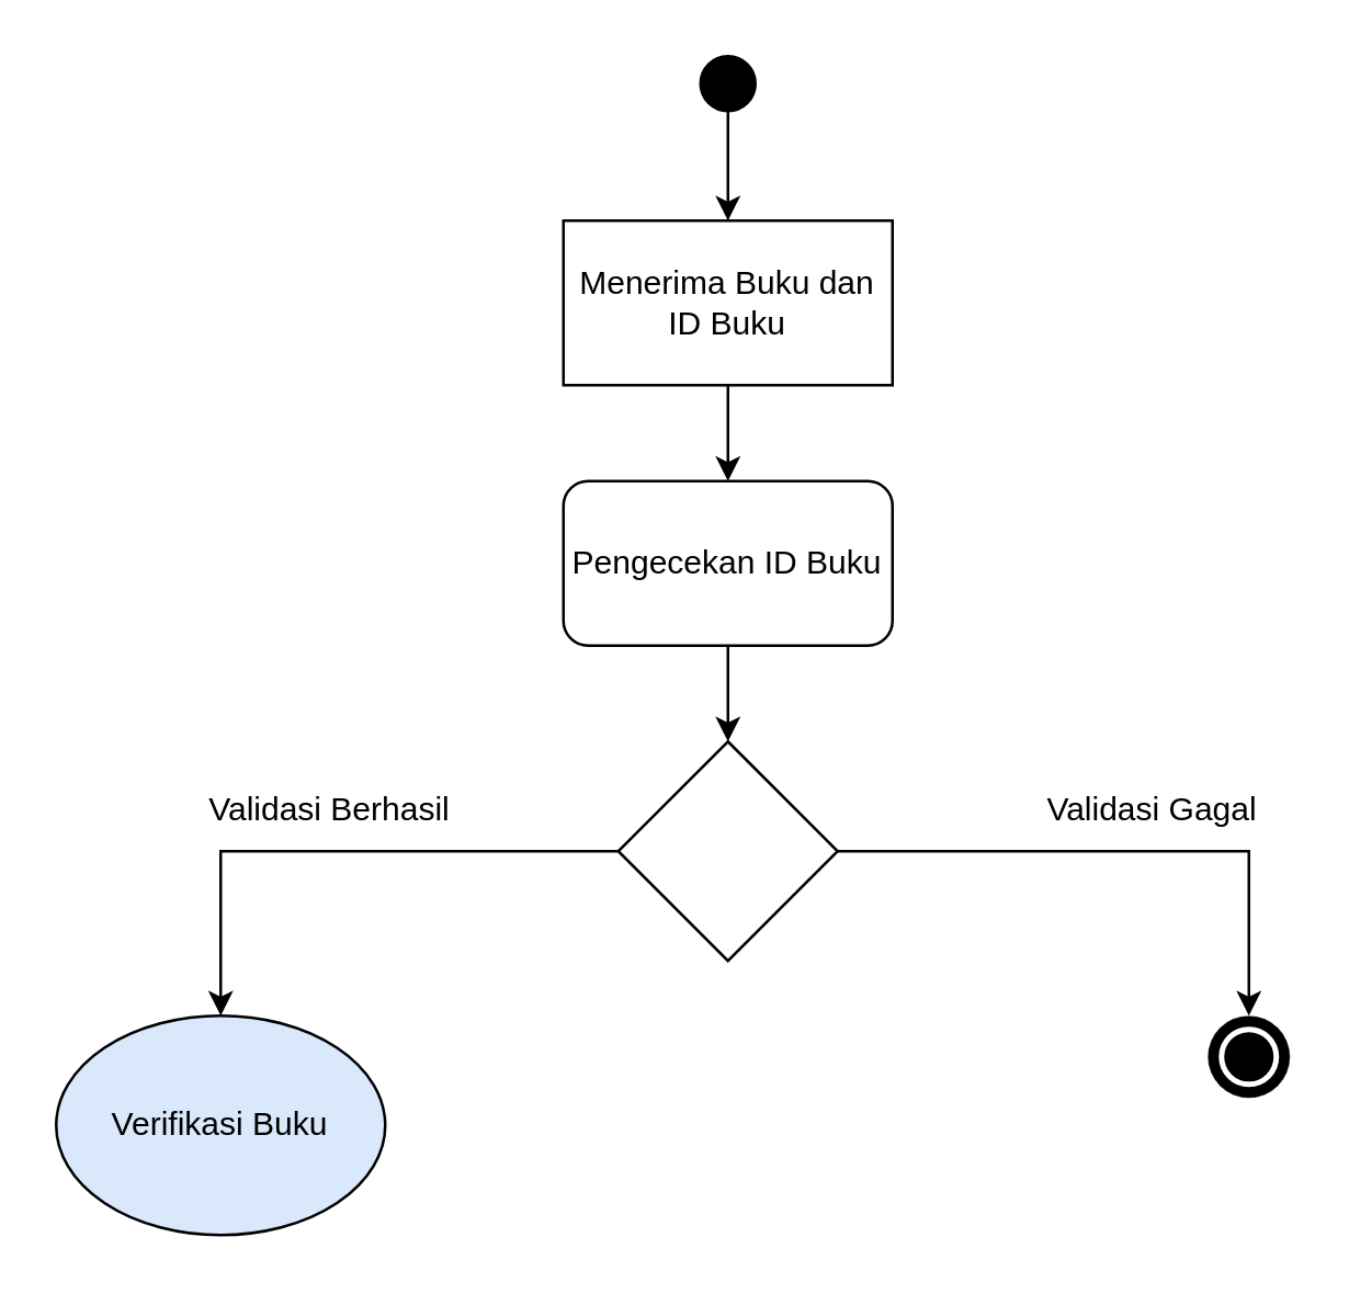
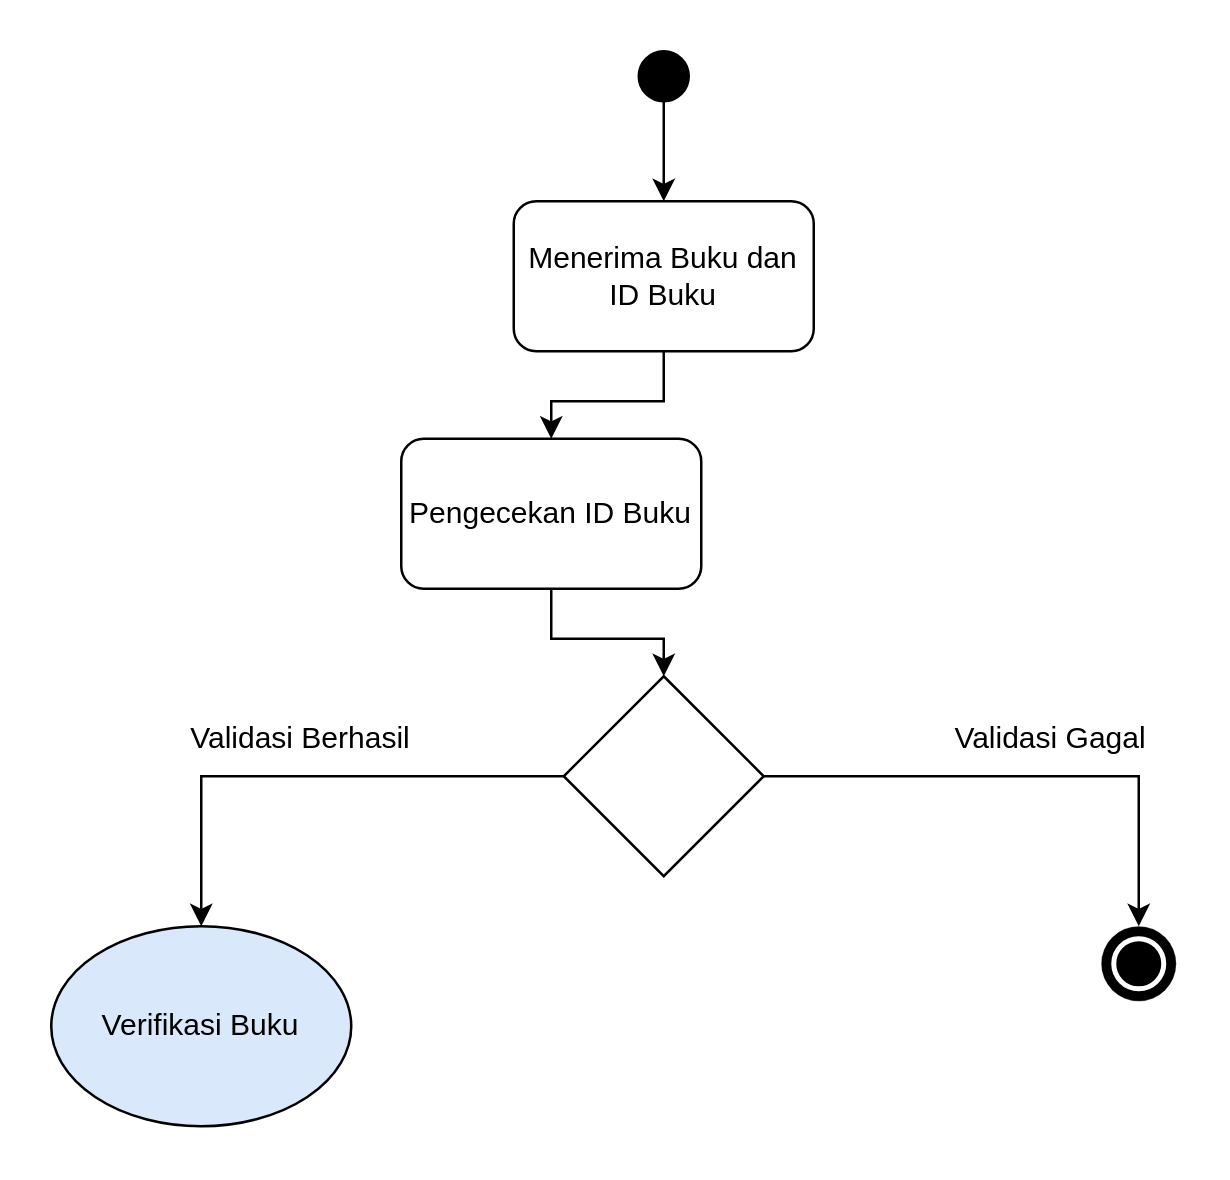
  <mxCell id="0" />
  <mxCell id="1" parent="0" />
  <mxCell id="2" style="edgeStyle=orthogonalEdgeStyle;rounded=0;orthogonalLoop=1;jettySize=auto;html=1;exitX=0.5;exitY=1;exitDx=0;exitDy=0;entryX=0.5;entryY=0;entryDx=0;entryDy=0;" edge="1" parent="1" source="7" target="11"><mxGeometry relative="1" as="geometry"><mxPoint x="265" y="150" as="sourcePoint" /><mxPoint x="265" y="180" as="targetPoint" /></mxGeometry></mxCell>
  <mxCell id="3" style="edgeStyle=orthogonalEdgeStyle;rounded=0;orthogonalLoop=1;jettySize=auto;html=1;entryX=0.5;entryY=0;entryDx=0;entryDy=0;" edge="1" parent="1" source="4" target="7"><mxGeometry relative="1" as="geometry"><mxPoint x="265" y="70" as="targetPoint" /></mxGeometry></mxCell>
  <mxCell id="4" value="" style="ellipse;whiteSpace=wrap;html=1;aspect=fixed;fillColor=#000000;" vertex="1" parent="1"><mxGeometry x="255" y="20" width="20" height="20" as="geometry" /></mxCell>
  <mxCell id="5" style="edgeStyle=orthogonalEdgeStyle;rounded=0;orthogonalLoop=1;jettySize=auto;html=1;entryX=0.5;entryY=0;entryDx=0;entryDy=0;entryPerimeter=0;" edge="1" parent="1" source="6" target="16"><mxGeometry relative="1" as="geometry"><mxPoint x="80" y="370" as="targetPoint" /></mxGeometry></mxCell>
  <mxCell id="6" value="" style="rhombus;whiteSpace=wrap;html=1;" vertex="1" parent="1"><mxGeometry x="225" y="270" width="80" height="80" as="geometry" /></mxCell>
- <mxCell id="7" value="Menerima Buku dan ID Buku" style="whiteSpace=wrap;html=1;rounded=0;" vertex="1" parent="1"><mxGeometry x="205" y="80" width="120" height="60" as="geometry" /></mxCell>
+ <mxCell id="7" value="Menerima Buku dan ID Buku" style="rounded=1;whiteSpace=wrap;html=1;" vertex="1" parent="1"><mxGeometry x="205" y="80" width="120" height="60" as="geometry" /></mxCell>
  <mxCell id="8" style="edgeStyle=orthogonalEdgeStyle;rounded=0;orthogonalLoop=1;jettySize=auto;html=1;" edge="1" parent="1" source="6" target="14"><mxGeometry relative="1" as="geometry"><mxPoint x="458.04" y="369.34" as="targetPoint" /></mxGeometry></mxCell>
  <mxCell id="9" value="Validasi Berhasil" style="text;html=1;align=center;verticalAlign=middle;whiteSpace=wrap;rounded=0;" vertex="1" parent="1"><mxGeometry x="70" y="280" width="100" height="30" as="geometry" /></mxCell>
  <mxCell id="10" style="edgeStyle=orthogonalEdgeStyle;rounded=0;orthogonalLoop=1;jettySize=auto;html=1;entryX=0.5;entryY=0;entryDx=0;entryDy=0;" edge="1" parent="1" source="11" target="6"><mxGeometry relative="1" as="geometry" /></mxCell>
- <mxCell id="11" value="Pengecekan ID Buku" style="rounded=1;whiteSpace=wrap;html=1;" vertex="1" parent="1"><mxGeometry x="205" y="175" width="120" height="60" as="geometry" /></mxCell>
+ <mxCell id="11" value="Pengecekan ID Buku" style="rounded=1;whiteSpace=wrap;html=1;" vertex="1" parent="1"><mxGeometry x="160" y="175" width="120" height="60" as="geometry" /></mxCell>
  <mxCell id="12" value="Validasi Gagal" style="text;html=1;align=center;verticalAlign=middle;whiteSpace=wrap;rounded=0;" vertex="1" parent="1"><mxGeometry x="380" y="280" width="80" height="30" as="geometry" /></mxCell>
  <mxCell id="13" value="" style="group" vertex="1" connectable="0" parent="1"><mxGeometry x="440" y="370" width="30" height="30" as="geometry" /></mxCell>
  <mxCell id="14" value="" style="ellipse;whiteSpace=wrap;html=1;aspect=fixed;fillColor=#000000;shadow=0;strokeColor=#ffffff;strokeWidth=0;" vertex="1" parent="13"><mxGeometry width="30" height="30" as="geometry" /></mxCell>
  <mxCell id="15" value="" style="ellipse;whiteSpace=wrap;html=1;aspect=fixed;fillColor=#000000;shadow=0;strokeColor=#ffffff;strokeWidth=2;" vertex="1" parent="13"><mxGeometry x="5" y="5" width="20" height="20" as="geometry" /></mxCell>
  <mxCell id="16" value="Verifikasi Buku" style="ellipse;whiteSpace=wrap;html=1;fillColor=#dae8fc;" vertex="1" parent="1"><mxGeometry x="20" y="370" width="120" height="80" as="geometry" /></mxCell>
